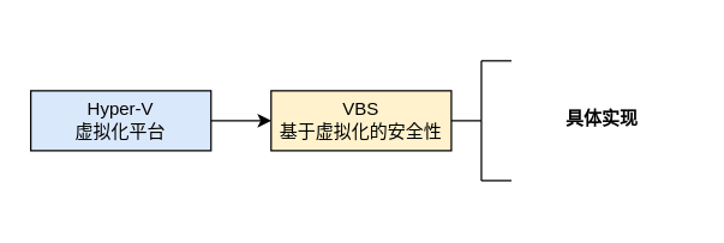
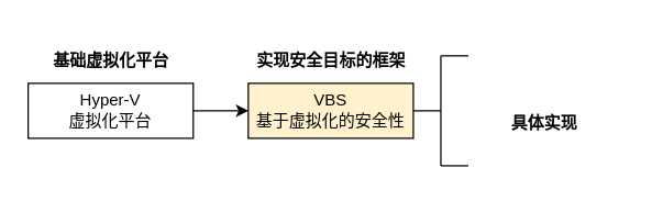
  <mxCell id="0" />
  <mxCell id="1" parent="0" />
  <mxCell id="2" value="" style="group" vertex="1" connectable="0" parent="1"><mxGeometry y="20" width="440" height="120" as="geometry" x="20" /></mxCell>
- <mxCell id="3" value="&lt;font style=&quot;vertical-align: inherit;&quot; dir=&quot;auto&quot;&gt;&lt;font style=&quot;vertical-align: inherit;&quot; dir=&quot;auto&quot;&gt;Hyper-V&lt;/font&gt;&lt;/font&gt;&lt;div&gt;&lt;font style=&quot;vertical-align: inherit;&quot; dir=&quot;auto&quot;&gt;&lt;font style=&quot;vertical-align: inherit;&quot; dir=&quot;auto&quot;&gt;虚拟化平台&lt;/font&gt;&lt;/font&gt;&lt;/div&gt;" style="rounded=0;whiteSpace=wrap;html=1;fillColor=#dae8fc;" parent="2" vertex="1"><mxGeometry y="40" width="120" height="40" as="geometry" /></mxCell>
+ <mxCell id="3" value="&lt;font style=&quot;vertical-align: inherit;&quot; dir=&quot;auto&quot;&gt;&lt;font style=&quot;vertical-align: inherit;&quot; dir=&quot;auto&quot;&gt;Hyper-V&lt;/font&gt;&lt;/font&gt;&lt;div&gt;&lt;font style=&quot;vertical-align: inherit;&quot; dir=&quot;auto&quot;&gt;&lt;font style=&quot;vertical-align: inherit;&quot; dir=&quot;auto&quot;&gt;虚拟化平台&lt;/font&gt;&lt;/font&gt;&lt;/div&gt;" style="rounded=0;whiteSpace=wrap;html=1;" parent="2" vertex="1"><mxGeometry y="40" width="120" height="40" as="geometry" /></mxCell>
+ <mxCell id="4" value="&lt;font style=&quot;vertical-align: inherit;&quot; dir=&quot;auto&quot;&gt;&lt;font style=&quot;vertical-align: inherit;&quot; dir=&quot;auto&quot;&gt;&lt;font style=&quot;vertical-align: inherit;&quot; dir=&quot;auto&quot;&gt;&lt;font style=&quot;vertical-align: inherit; font-size: 12px;&quot; dir=&quot;auto&quot;&gt;基础虚拟化平台&lt;/font&gt;&lt;/font&gt;&lt;/font&gt;&lt;/font&gt;" style="text;strokeColor=none;fillColor=none;html=1;fontSize=24;fontStyle=1;verticalAlign=middle;align=center;" vertex="1" parent="2"><mxGeometry width="120" height="40" as="geometry" /></mxCell>
  <mxCell id="5" value="" style="endArrow=classic;html=1;rounded=0;" edge="1" parent="2" source="3"><mxGeometry width="50" height="50" relative="1" as="geometry"><mxPoint x="390" y="100" as="sourcePoint" /><mxPoint x="160" y="60" as="targetPoint" /></mxGeometry></mxCell>
  <mxCell id="6" value="&lt;font style=&quot;vertical-align: inherit;&quot; dir=&quot;auto&quot;&gt;&lt;font style=&quot;vertical-align: inherit;&quot; dir=&quot;auto&quot;&gt;VBS&lt;/font&gt;&lt;/font&gt;&lt;div&gt;&lt;span style=&quot;background-color: transparent; color: light-dark(rgb(0, 0, 0), rgb(255, 255, 255));&quot;&gt;&lt;font style=&quot;vertical-align: inherit;&quot; dir=&quot;auto&quot;&gt;&lt;font style=&quot;vertical-align: inherit;&quot; dir=&quot;auto&quot;&gt;基于虚拟化的安全性&lt;/font&gt;&lt;/font&gt;&lt;/span&gt;&lt;/div&gt;" style="rounded=0;whiteSpace=wrap;html=1;fillColor=#fff2cc;" vertex="1" parent="2"><mxGeometry x="160" y="40" width="120" height="40" as="geometry" /></mxCell>
+ <mxCell id="7" value="&lt;span style=&quot;font-size: 12px;&quot;&gt;&lt;font style=&quot;vertical-align: inherit;&quot; dir=&quot;auto&quot;&gt;&lt;font style=&quot;vertical-align: inherit;&quot; dir=&quot;auto&quot;&gt;实现安全目标的框架&lt;/font&gt;&lt;/font&gt;&lt;/span&gt;" style="text;strokeColor=none;fillColor=none;html=1;fontSize=24;fontStyle=1;verticalAlign=middle;align=center;" vertex="1" parent="2"><mxGeometry x="160" width="120" height="40" as="geometry" /></mxCell>
  <mxCell id="8" value="" style="endArrow=none;html=1;rounded=0;exitX=1;exitY=0.5;exitDx=0;exitDy=0;" edge="1" parent="2" source="6"><mxGeometry width="50" height="50" relative="1" as="geometry"><mxPoint x="390" y="100" as="sourcePoint" /><mxPoint x="300" y="60" as="targetPoint" /></mxGeometry></mxCell>
  <mxCell id="9" value="" style="endArrow=none;html=1;rounded=0;" edge="1" parent="2"><mxGeometry width="50" height="50" relative="1" as="geometry"><mxPoint x="300" y="60" as="sourcePoint" /><mxPoint x="300" y="100" as="targetPoint" /></mxGeometry></mxCell>
  <mxCell id="10" value="" style="endArrow=none;html=1;rounded=0;" edge="1" parent="2"><mxGeometry width="50" height="50" relative="1" as="geometry"><mxPoint x="300" y="20" as="sourcePoint" /><mxPoint x="300" y="60" as="targetPoint" /></mxGeometry></mxCell>
  <mxCell id="11" value="" style="endArrow=none;html=1;rounded=0;" edge="1" parent="2"><mxGeometry width="50" height="50" relative="1" as="geometry"><mxPoint x="300" y="20" as="sourcePoint" /><mxPoint x="320" y="20" as="targetPoint" /></mxGeometry></mxCell>
  <mxCell id="12" value="" style="endArrow=none;html=1;rounded=0;" edge="1" parent="2"><mxGeometry width="50" height="50" relative="1" as="geometry"><mxPoint x="300" y="100" as="sourcePoint" /><mxPoint x="320" y="100" as="targetPoint" /></mxGeometry></mxCell>
- <mxCell id="13" value="&lt;span style=&quot;font-size: 12px;&quot;&gt;&lt;font style=&quot;vertical-align: inherit;&quot; dir=&quot;auto&quot;&gt;&lt;font style=&quot;vertical-align: inherit;&quot; dir=&quot;auto&quot;&gt;&lt;font style=&quot;vertical-align: inherit;&quot; dir=&quot;auto&quot;&gt;&lt;font style=&quot;vertical-align: inherit;&quot; dir=&quot;auto&quot;&gt;具体实现&lt;/font&gt;&lt;/font&gt;&lt;/font&gt;&lt;/font&gt;&lt;/span&gt;" style="text;strokeColor=none;fillColor=none;html=1;fontSize=24;fontStyle=1;verticalAlign=middle;align=center;" vertex="1" parent="2"><mxGeometry x="320" y="40" width="120" height="30" as="geometry" /></mxCell>
+ <mxCell id="13" value="&lt;span style=&quot;font-size: 12px;&quot;&gt;&lt;font style=&quot;vertical-align: inherit;&quot; dir=&quot;auto&quot;&gt;&lt;font style=&quot;vertical-align: inherit;&quot; dir=&quot;auto&quot;&gt;&lt;font style=&quot;vertical-align: inherit;&quot; dir=&quot;auto&quot;&gt;&lt;font style=&quot;vertical-align: inherit;&quot; dir=&quot;auto&quot;&gt;具体实现&lt;/font&gt;&lt;/font&gt;&lt;/font&gt;&lt;/font&gt;&lt;/span&gt;" style="text;strokeColor=none;fillColor=none;html=1;fontSize=24;fontStyle=1;verticalAlign=middle;align=center;" vertex="1" parent="2"><mxGeometry x="315" y="50" width="120" height="30" as="geometry" /></mxCell>
